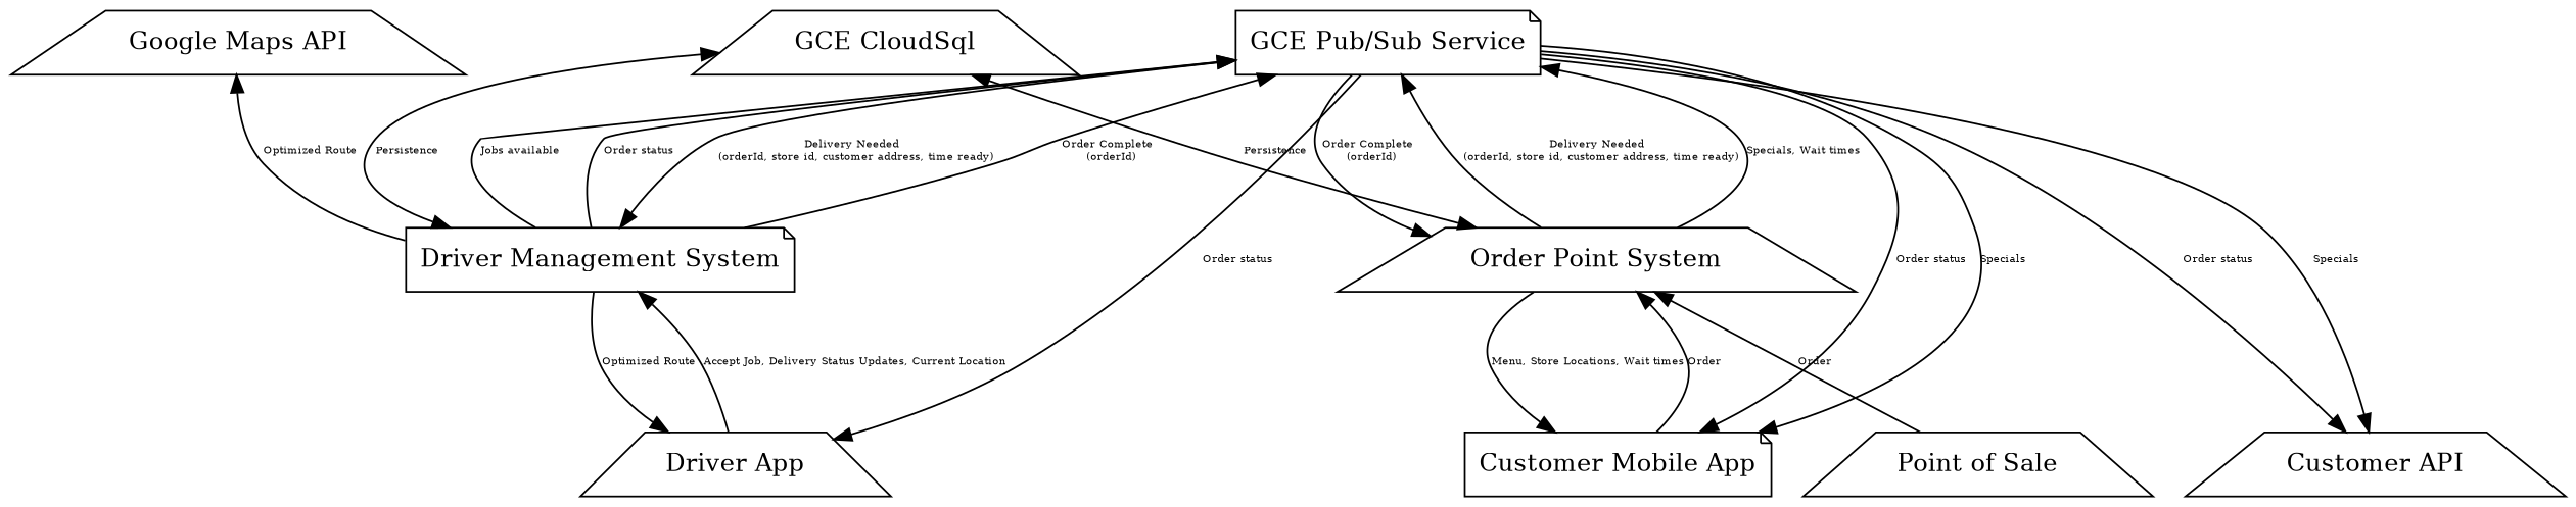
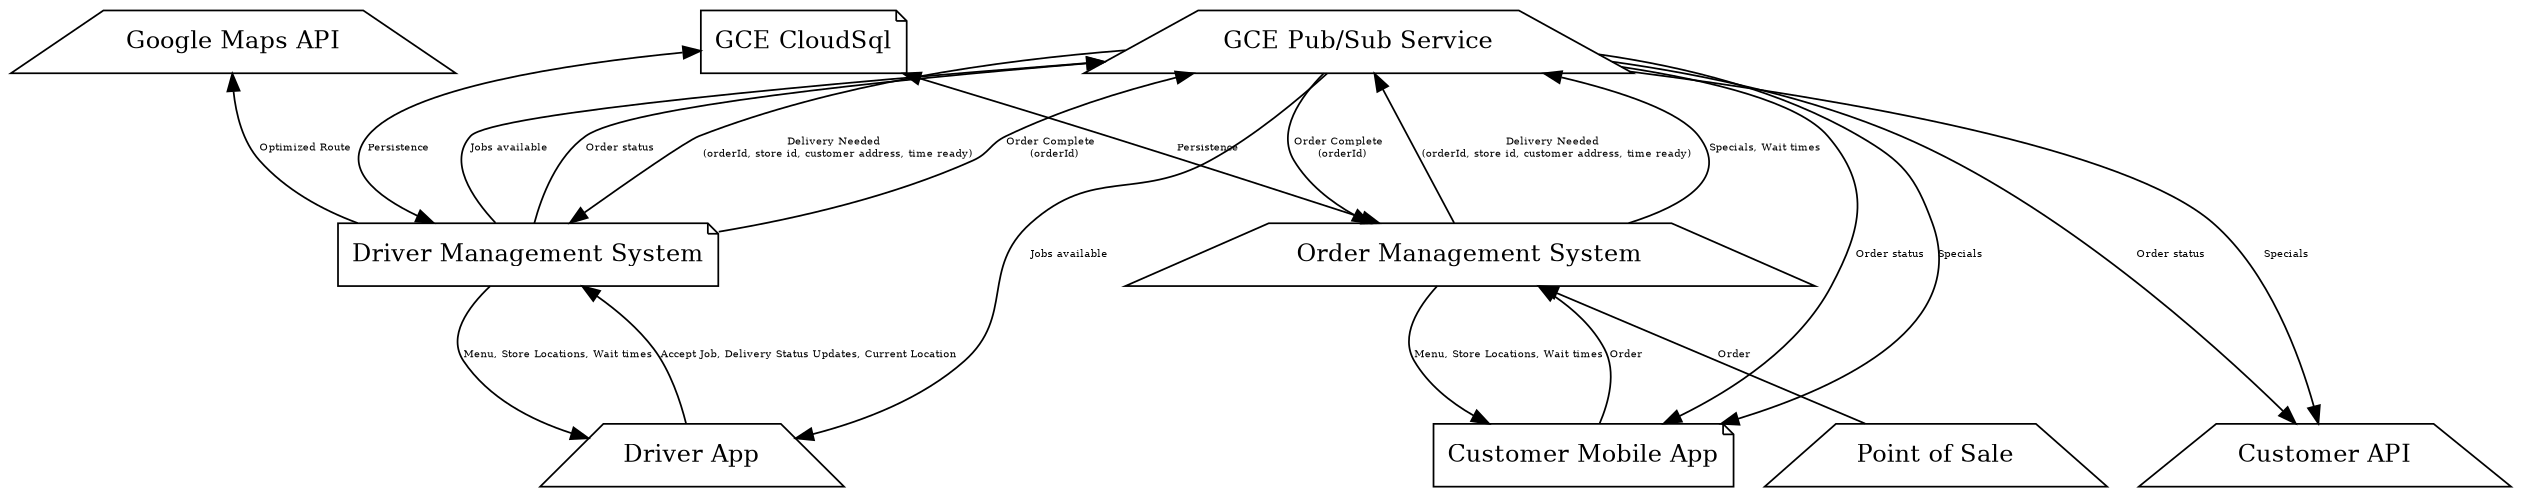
  digraph {
    ranksep=1
    node [shape=trapezium]
    edge [fontsize=6]
-   n1 [label="GCE CloudSql"]
-   n2 [label="GCE Pub/Sub Service" shape=note]
+   n1 [label="GCE CloudSql" shape=note]
+   n2 [label="GCE Pub/Sub Service"]
    n3 [label="Google Maps API"]
    n4 [label="Driver Management System" shape=note]
-   n5 [label="Order Point System"]
+   n5 [label="Order Management System"]
    n6 [label="Customer Mobile App" shape=note]
    n7 [label="Customer API"]
    n8 [label="Driver App"]
    n9 [label="Point of Sale"]
    subgraph sub_1 {
      rank=min
      n1
      n2
      n3
    }
    subgraph sub_2 {
      rank=same
      n4
      n5
    }
    subgraph sub_3 {
      rank=max
      n6
      n7
      n8
      n9
    }
    n2 -> n4 [label="Delivery Needed \n (orderId, store id, customer address, time ready)"]
    n2 -> n5 [label="Order Complete \n (orderId)"]
    n2 -> n6 [label="Order status"]
    n2 -> n6 [label=Specials]
    n2 -> n7 [label="Order status"]
    n2 -> n7 [label=Specials]
-   n2 -> n8 [label="Order status"]
+   n2 -> n8 [label="Jobs available"]
    n4 -> n1 [dir=both label=Persistence]
    n4 -> n2 [label="Order Complete \n (orderId)"]
    n4 -> n2 [label="Jobs available"]
    n4 -> n2 [label="Order status"]
    n4 -> n3 [label="Optimized Route"]
-   n4 -> n8 [label="Optimized Route"]
+   n4 -> n8 [label="Menu, Store Locations, Wait times"]
    n5 -> n1 [dir=both label=Persistence]
    n5 -> n2 [label="Delivery Needed \n (orderId, store id, customer address, time ready)"]
    n5 -> n2 [label="Specials, Wait times"]
    n5 -> n6 [label="Menu, Store Locations, Wait times"]
    n6 -> n5 [label=Order]
    n8 -> n4 [label="Accept Job, Delivery Status Updates, Current Location"]
    n9 -> n5 [label=Order]
  }
